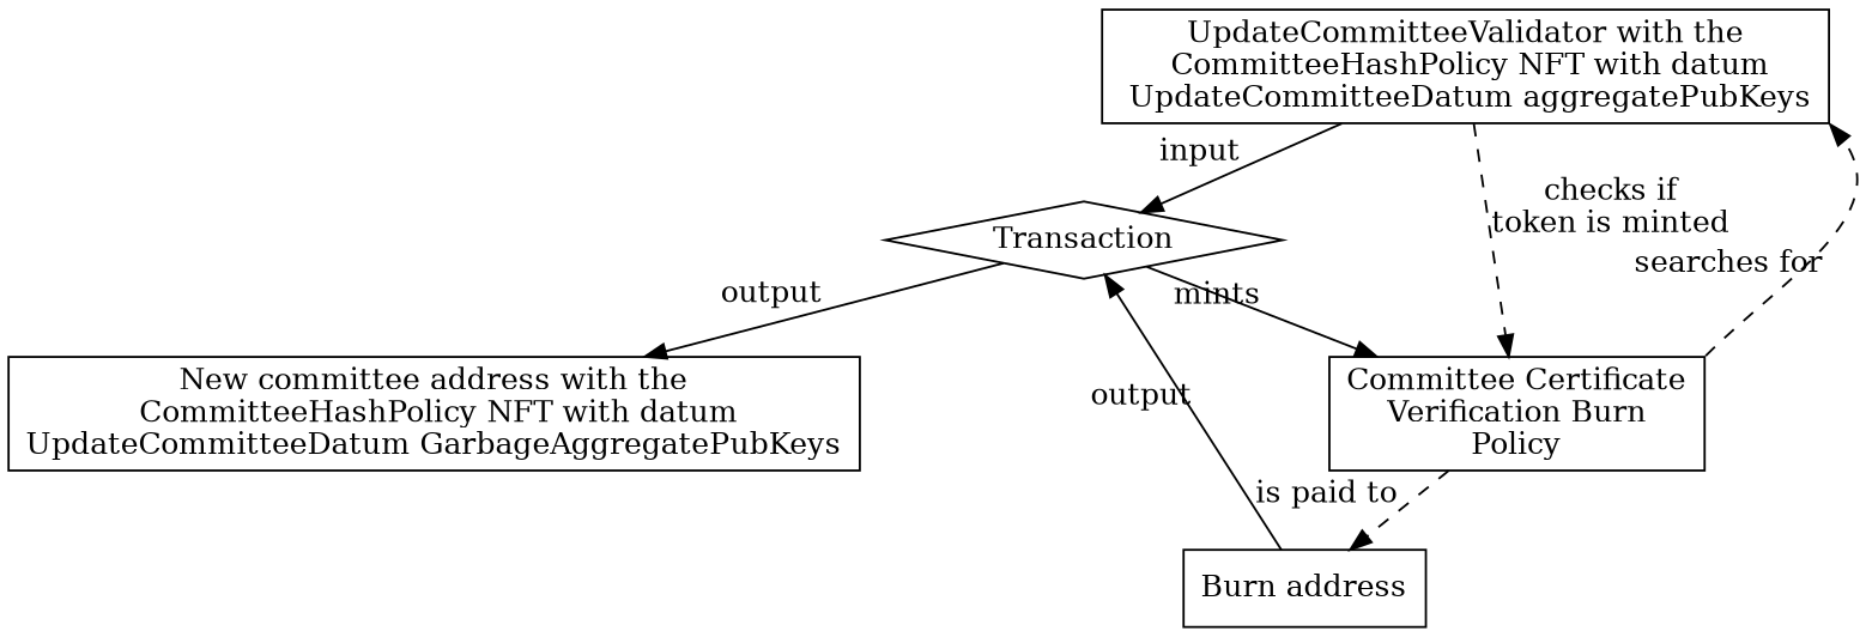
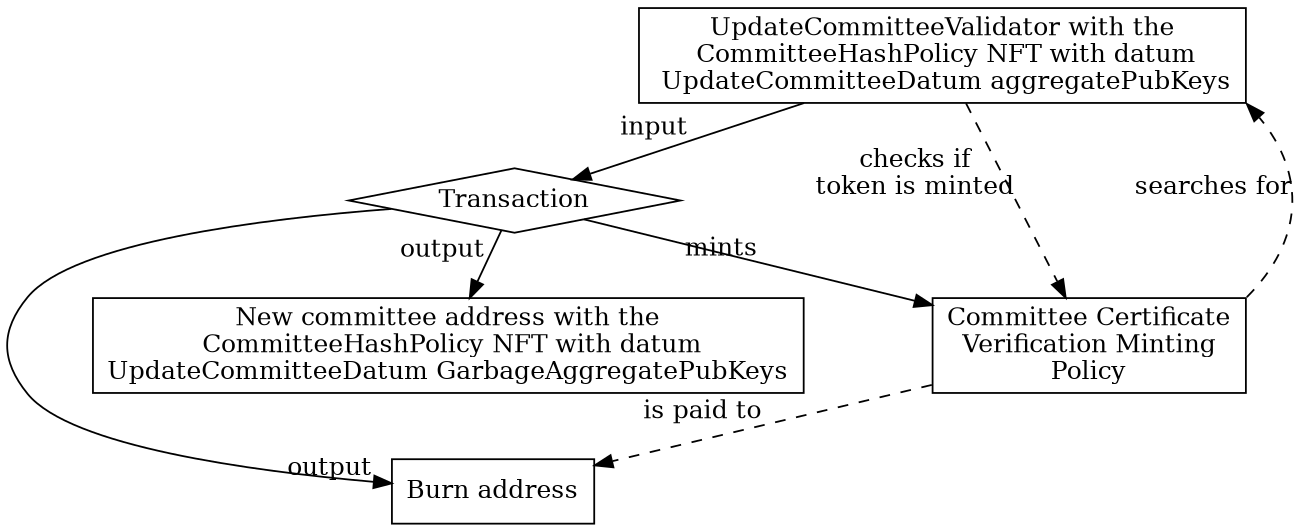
  strict digraph {
    nodesep=1
    ranksep=0.5
    node [shape=record]
    edge [xlabel=output]
    n1 [label="UpdateCommitteeValidator with the\n CommitteeHashPolicy NFT with datum\n UpdateCommitteeDatum aggregatePubKeys"]
    n2 [label=Transaction shape=diamond]
-   n3 [label="Committee Certificate\nVerification Burn\nPolicy"]
+   n3 [label="Committee Certificate\nVerification Minting\nPolicy"]
    n4 [label="Burn address"]
    n5 [label="New committee address with the\n CommitteeHashPolicy NFT with datum\nUpdateCommitteeDatum GarbageAggregatePubKeys"]
    n1 -> n2 [xlabel=input]
    n1 -> n3 [style=dashed xlabel="checks if\ntoken is minted"]
    n2 -> n3 [xlabel=mints]
-   n4 -> n2
+   n2 -> n4
    n2 -> n5
    n3 -> n1 [headport=se style=dashed tailport=ne xlabel="searches for"]
    n3 -> n4 [style=dashed xlabel="is paid to"]
  }
